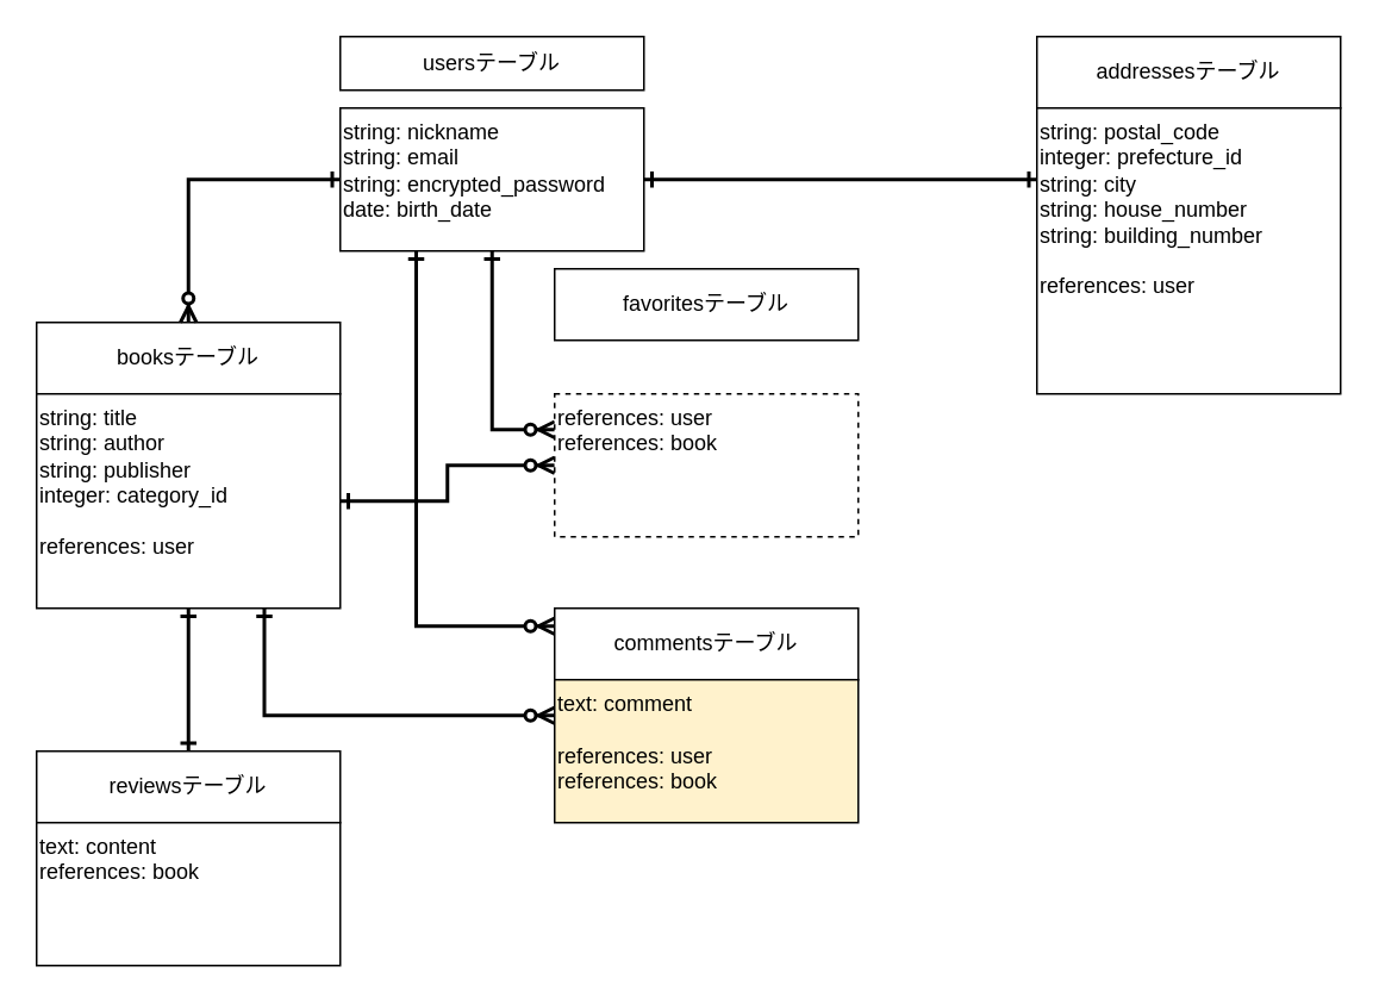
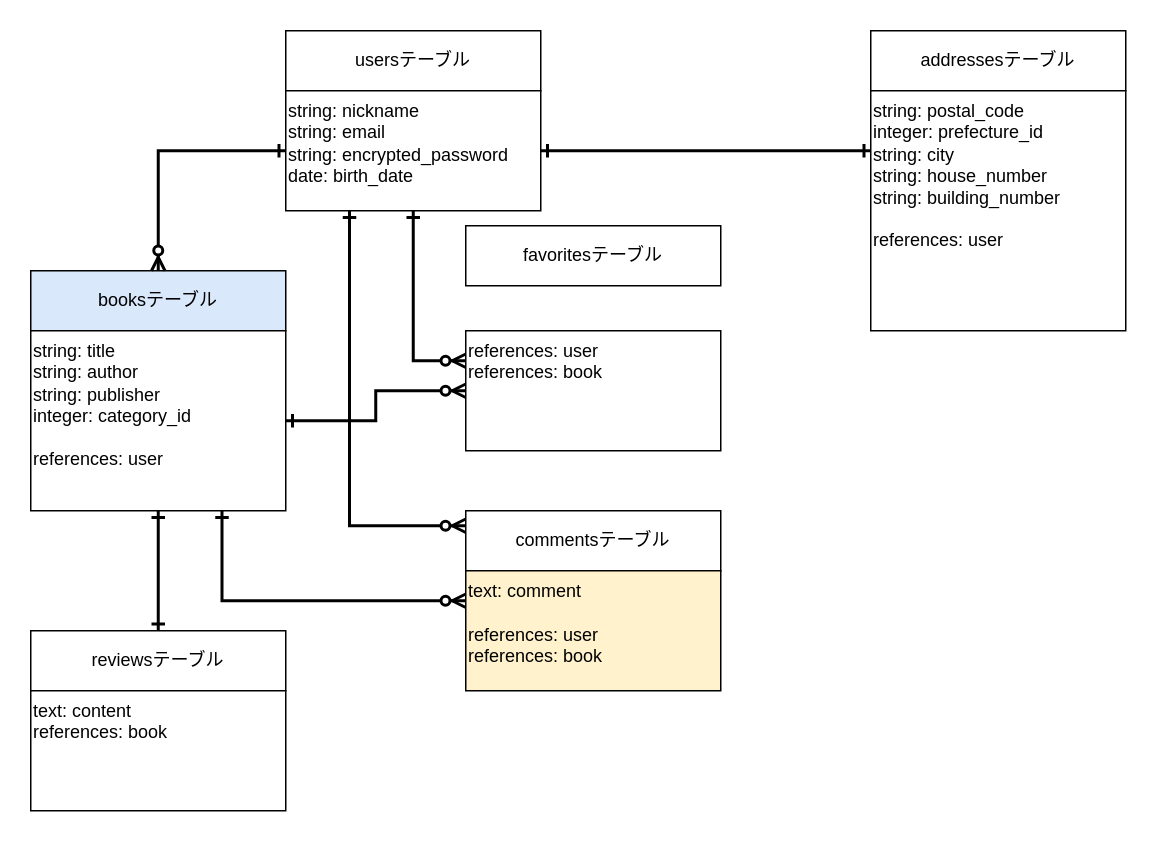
  <mxCell id="0" />
  <mxCell id="1" parent="0" />
- <mxCell id="2" value="usersテーブル" style="rounded=0;whiteSpace=wrap;html=1;fillColor=#FFFFFF;strokeColor=#000000;fontColor=#000000;" vertex="1" parent="1"><mxGeometry x="190" y="20" width="170" height="30" as="geometry" /></mxCell>
+ <mxCell id="2" value="usersテーブル" style="rounded=0;whiteSpace=wrap;html=1;fillColor=#FFFFFF;strokeColor=#000000;fontColor=#000000;" vertex="1" parent="1"><mxGeometry x="190" y="20" width="170" height="40" as="geometry" /></mxCell>
  <mxCell id="3" style="edgeStyle=orthogonalEdgeStyle;rounded=0;orthogonalLoop=1;jettySize=auto;html=1;entryX=0;entryY=0.25;entryDx=0;entryDy=0;fontColor=#000000;startArrow=ERone;startFill=0;endArrow=ERone;endFill=0;strokeWidth=2;" edge="1" parent="1" source="6" target="9"><mxGeometry relative="1" as="geometry" /></mxCell>
  <mxCell id="4" style="edgeStyle=orthogonalEdgeStyle;rounded=0;orthogonalLoop=1;jettySize=auto;html=1;entryX=0;entryY=0.25;entryDx=0;entryDy=0;startArrow=ERone;startFill=0;endArrow=ERzeroToMany;endFill=1;strokeWidth=2;fontColor=#000000;" edge="1" parent="1" source="6" target="16"><mxGeometry relative="1" as="geometry" /></mxCell>
  <mxCell id="5" style="edgeStyle=orthogonalEdgeStyle;rounded=0;orthogonalLoop=1;jettySize=auto;html=1;exitX=0.25;exitY=1;exitDx=0;exitDy=0;entryX=0;entryY=0.25;entryDx=0;entryDy=0;startArrow=ERone;startFill=0;endArrow=ERzeroToMany;endFill=1;strokeWidth=2;fontColor=#000000;" edge="1" parent="1" source="6" target="20"><mxGeometry relative="1" as="geometry" /></mxCell>
  <mxCell id="6" value="string: nickname&lt;br&gt;string: email&lt;br&gt;string: encrypted_password&lt;br&gt;date: birth_date" style="rounded=0;whiteSpace=wrap;html=1;strokeColor=#000000;fillColor=#FFFFFF;fontColor=#000000;align=left;verticalAlign=top;" vertex="1" parent="1"><mxGeometry x="190" y="60" width="170" height="80" as="geometry" /></mxCell>
  <mxCell id="7" style="edgeStyle=orthogonalEdgeStyle;rounded=0;orthogonalLoop=1;jettySize=auto;html=1;exitX=0.5;exitY=1;exitDx=0;exitDy=0;fontColor=#000000;" edge="1" parent="1" source="6" target="6"><mxGeometry relative="1" as="geometry" /></mxCell>
  <mxCell id="8" value="addressesテーブル" style="rounded=0;whiteSpace=wrap;html=1;fillColor=#FFFFFF;strokeColor=#000000;fontColor=#000000;" vertex="1" parent="1"><mxGeometry x="580" y="20" width="170" height="40" as="geometry" /></mxCell>
  <mxCell id="9" value="string: postal_code&lt;br&gt;integer: prefecture_id&lt;br&gt;string: city&lt;br&gt;string: house_number&lt;br&gt;string: building_number&lt;br&gt;&lt;br&gt;references: user" style="rounded=0;whiteSpace=wrap;html=1;strokeColor=#000000;fillColor=#FFFFFF;fontColor=#000000;align=left;verticalAlign=top;" vertex="1" parent="1"><mxGeometry x="580" y="60" width="170" height="160" as="geometry" /></mxCell>
- <mxCell id="10" value="booksテーブル" style="rounded=0;whiteSpace=wrap;html=1;fillColor=#FFFFFF;strokeColor=#000000;fontColor=#000000;" vertex="1" parent="1"><mxGeometry x="20" y="180" width="170" height="40" as="geometry" /></mxCell>
+ <mxCell id="10" value="booksテーブル" style="rounded=0;whiteSpace=wrap;html=1;fillColor=#dae8fc;strokeColor=#000000;fontColor=#000000;" vertex="1" parent="1"><mxGeometry x="20" y="180" width="170" height="40" as="geometry" /></mxCell>
  <mxCell id="11" style="edgeStyle=orthogonalEdgeStyle;rounded=0;orthogonalLoop=1;jettySize=auto;html=1;entryX=0;entryY=0.5;entryDx=0;entryDy=0;startArrow=ERone;startFill=0;endArrow=ERzeroToMany;endFill=1;strokeWidth=2;fontColor=#000000;" edge="1" parent="1" source="13" target="16"><mxGeometry relative="1" as="geometry" /></mxCell>
  <mxCell id="12" style="edgeStyle=orthogonalEdgeStyle;rounded=0;orthogonalLoop=1;jettySize=auto;html=1;exitX=0.75;exitY=1;exitDx=0;exitDy=0;entryX=0;entryY=0.25;entryDx=0;entryDy=0;startArrow=ERone;startFill=0;endArrow=ERzeroToMany;endFill=1;strokeWidth=2;fontColor=#000000;" edge="1" parent="1" source="13" target="21"><mxGeometry relative="1" as="geometry" /></mxCell>
  <mxCell id="13" value="string: title&lt;br&gt;string: author&lt;br&gt;string: publisher&lt;br&gt;integer: category_id&lt;br&gt;&lt;br&gt;references: user" style="rounded=0;whiteSpace=wrap;html=1;strokeColor=#000000;fillColor=#FFFFFF;fontColor=#000000;align=left;verticalAlign=top;" vertex="1" parent="1"><mxGeometry x="20" y="220" width="170" height="120" as="geometry" /></mxCell>
  <mxCell id="14" style="edgeStyle=orthogonalEdgeStyle;rounded=0;orthogonalLoop=1;jettySize=auto;html=1;fontColor=#000000;startArrow=ERone;startFill=0;endArrow=ERzeroToMany;endFill=1;strokeWidth=2;exitX=0;exitY=0.5;exitDx=0;exitDy=0;entryX=0.5;entryY=0;entryDx=0;entryDy=0;" edge="1" parent="1" source="6" target="10"><mxGeometry relative="1" as="geometry"><mxPoint x="275" y="140" as="sourcePoint" /><mxPoint x="140" y="140" as="targetPoint" /><Array as="points"><mxPoint x="105" y="100" /></Array></mxGeometry></mxCell>
  <mxCell id="15" value="favoritesテーブル" style="rounded=0;whiteSpace=wrap;html=1;fillColor=#FFFFFF;strokeColor=#000000;fontColor=#000000;" vertex="1" parent="1"><mxGeometry x="310" y="150" width="170" height="40" as="geometry" /></mxCell>
- <mxCell id="16" value="&lt;span&gt;references: user&lt;br&gt;&lt;/span&gt;references: book&lt;span&gt;&lt;br&gt;&lt;/span&gt;" style="rounded=0;whiteSpace=wrap;html=1;strokeColor=#000000;fillColor=#FFFFFF;fontColor=#000000;align=left;verticalAlign=top;dashed=1;" vertex="1" parent="1"><mxGeometry x="310" y="220" width="170" height="80" as="geometry" /></mxCell>
+ <mxCell id="16" value="&lt;span&gt;references: user&lt;br&gt;&lt;/span&gt;references: book&lt;span&gt;&lt;br&gt;&lt;/span&gt;" style="rounded=0;whiteSpace=wrap;html=1;strokeColor=#000000;fillColor=#FFFFFF;fontColor=#000000;align=left;verticalAlign=top;" vertex="1" parent="1"><mxGeometry x="310" y="220" width="170" height="80" as="geometry" /></mxCell>
  <mxCell id="17" value="reviewsテーブル" style="rounded=0;whiteSpace=wrap;html=1;fillColor=#FFFFFF;strokeColor=#000000;fontColor=#000000;" vertex="1" parent="1"><mxGeometry x="20" y="420" width="170" height="40" as="geometry" /></mxCell>
  <mxCell id="18" value="&lt;span&gt;text: content&lt;br&gt;&lt;/span&gt;references: book&lt;span&gt;&lt;br&gt;&lt;/span&gt;" style="rounded=0;whiteSpace=wrap;html=1;strokeColor=#000000;fillColor=#FFFFFF;fontColor=#000000;align=left;verticalAlign=top;" vertex="1" parent="1"><mxGeometry x="20" y="460" width="170" height="80" as="geometry" /></mxCell>
  <mxCell id="19" style="edgeStyle=orthogonalEdgeStyle;rounded=0;orthogonalLoop=1;jettySize=auto;html=1;entryX=0.5;entryY=0;entryDx=0;entryDy=0;fontColor=#000000;startArrow=ERone;startFill=0;endArrow=ERone;endFill=0;strokeWidth=2;exitX=0.5;exitY=1;exitDx=0;exitDy=0;" edge="1" parent="1" source="13" target="17"><mxGeometry relative="1" as="geometry"><mxPoint x="100" y="380" as="sourcePoint" /><mxPoint x="260" y="420" as="targetPoint" /></mxGeometry></mxCell>
  <mxCell id="20" value="commentsテーブル" style="rounded=0;whiteSpace=wrap;html=1;fillColor=#FFFFFF;strokeColor=#000000;fontColor=#000000;" vertex="1" parent="1"><mxGeometry x="310" y="340" width="170" height="40" as="geometry" /></mxCell>
  <mxCell id="21" value="&lt;span&gt;text: comment&lt;br&gt;&lt;br&gt;references: user&lt;br&gt;&lt;/span&gt;references: book&lt;span&gt;&lt;br&gt;&lt;/span&gt;" style="rounded=0;whiteSpace=wrap;html=1;strokeColor=#000000;fillColor=#fff2cc;fontColor=#000000;align=left;verticalAlign=top;" vertex="1" parent="1"><mxGeometry x="310" y="380" width="170" height="80" as="geometry" /></mxCell>
